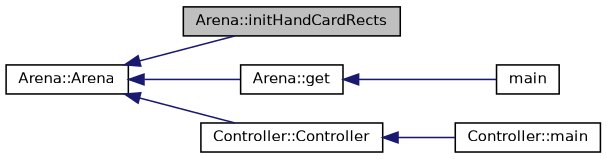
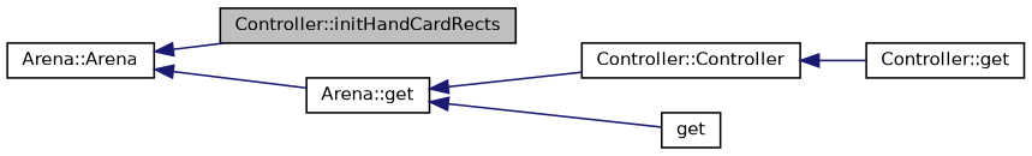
  digraph {
    rankdir=LR
    node [color=black fontname=Helvetica fontsize=10 shape=record]
    edge [color=midnightblue dir=back fontname=Helvetica fontsize=10 labelfontname=Helvetica labelfontsize=10 style=solid]
-   n1 [fillcolor=grey75 fontcolor=black height=0.2 label="Arena::initHandCardRects" style=filled width=0.4]
+   n1 [fillcolor=grey75 fontcolor=black height=0.2 label="Controller::initHandCardRects" style=filled width=0.4]
    n2 [height=0.2 label="Arena::Arena" width=0.4]
    n3 [height=0.2 label="Arena::get" width=0.4]
    n4 [height=0.2 label="Controller::Controller" width=0.4]
-   n5 [height=0.2 label=main width=0.4]
-   n6 [height=0.2 label="Controller::main" width=0.4]
+   n5 [height=0.2 label=get width=0.4]
+   n6 [height=0.2 label="Controller::get" width=0.4]
    n2 -> n1
    n2 -> n3
-   n2 -> n4
+   n3 -> n4
    n3 -> n5
    n4 -> n6
  }
